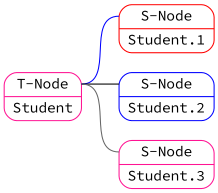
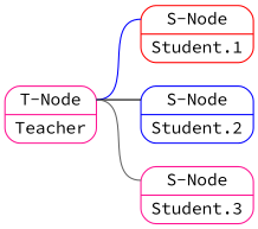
  graph {
    rankdir=LR
    fontname="Source Code Pro"
    node [shape=record style=rounded color=deeppink fontname="Source Code Pro"]
    edge [headport=rol tailport=rol fontname="Source Code Pro"]
-   n1 [label="<rol>T-Node|<user>Student"]
+   n1 [label="<rol>T-Node|<user>Teacher"]
    n2 [label="<rol>S-Node|<user>Student.1" color=red]
    n3 [label="<rol>S-Node|<user>Student.2" color=blue]
    n4 [label="<rol>S-Node|<user>Student.3"]
    n1 -- n2 [color=blue]
    n1 -- n3 [color=black]
    n1 -- n4 [color=gray40]
  }
